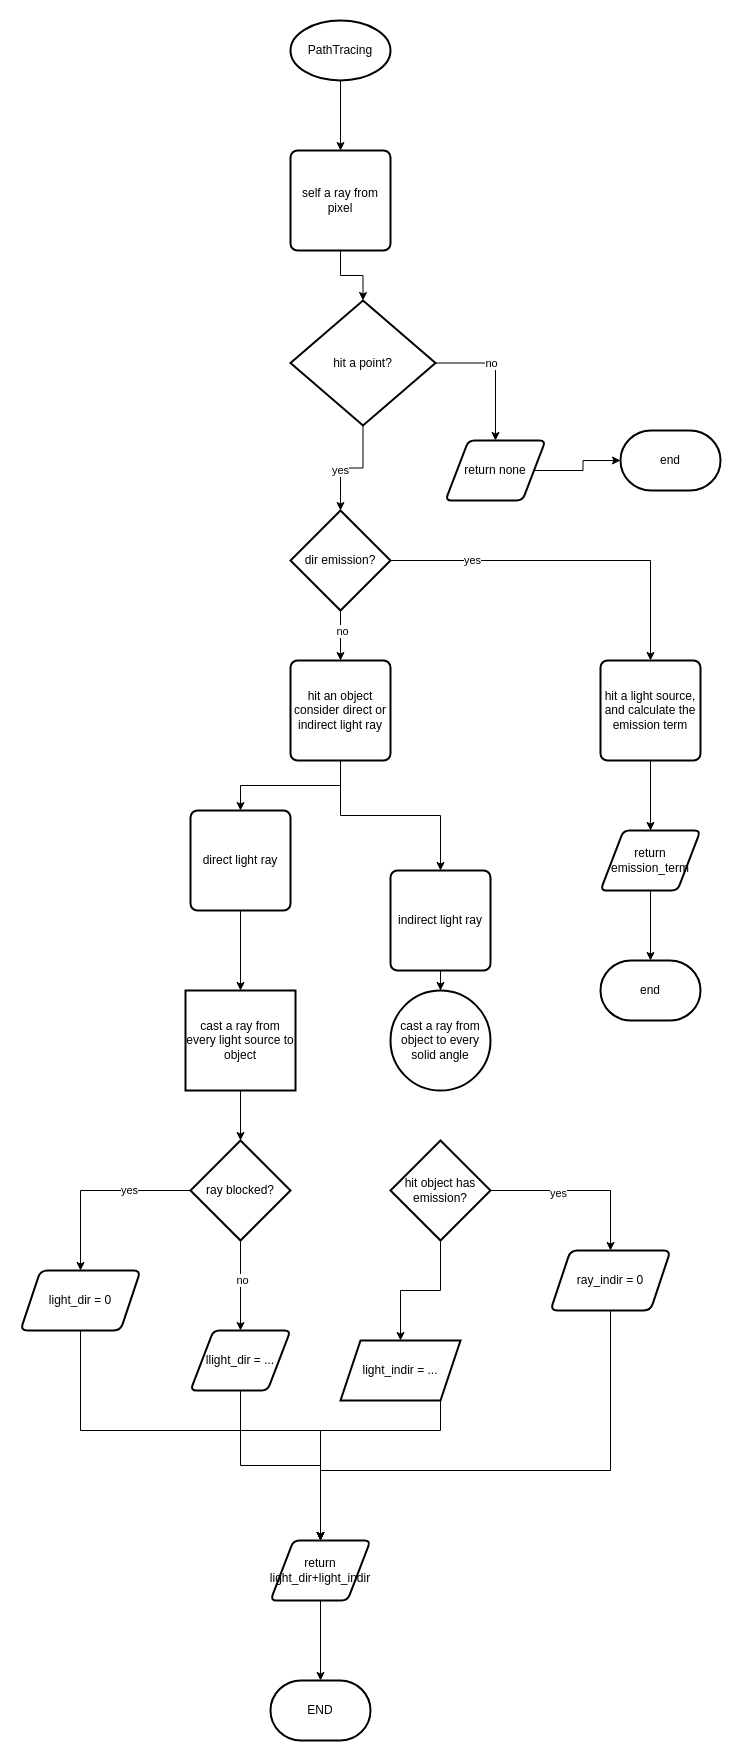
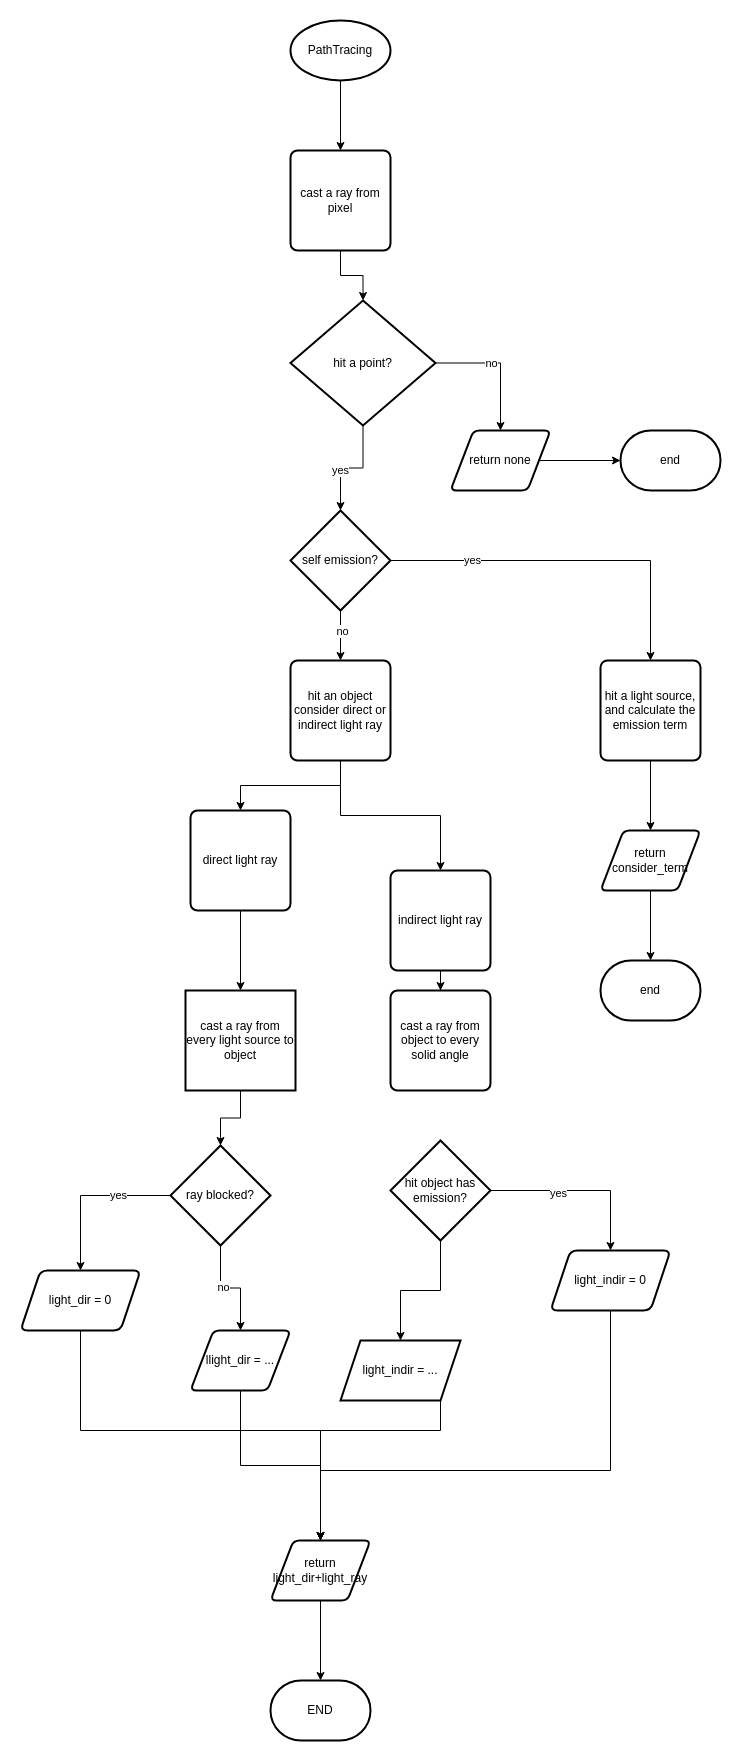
  <mxCell id="0" />
  <mxCell id="1" parent="0" />
  <mxCell id="2" style="edgeStyle=orthogonalEdgeStyle;rounded=0;orthogonalLoop=1;jettySize=auto;html=1;entryX=0.5;entryY=0;entryDx=0;entryDy=0;" edge="1" parent="1" source="3" target="4"><mxGeometry relative="1" as="geometry" /></mxCell>
  <mxCell id="3" value="PathTracing" style="strokeWidth=2;html=1;shape=mxgraph.flowchart.start_1;whiteSpace=wrap;" vertex="1" parent="1"><mxGeometry x="290" y="20" width="100" height="60" as="geometry" /></mxCell>
- <mxCell id="4" value="self a ray from pixel" style="rounded=1;whiteSpace=wrap;html=1;absoluteArcSize=1;arcSize=14;strokeWidth=2;" vertex="1" parent="1"><mxGeometry x="290" y="150" width="100" height="100" as="geometry" /></mxCell>
+ <mxCell id="4" value="cast a ray from pixel" style="rounded=1;whiteSpace=wrap;html=1;absoluteArcSize=1;arcSize=14;strokeWidth=2;" vertex="1" parent="1"><mxGeometry x="290" y="150" width="100" height="100" as="geometry" /></mxCell>
  <mxCell id="5" style="edgeStyle=orthogonalEdgeStyle;rounded=0;orthogonalLoop=1;jettySize=auto;html=1;" edge="1" parent="1" source="9" target="52"><mxGeometry relative="1" as="geometry"><mxPoint x="500" y="430" as="targetPoint" /></mxGeometry></mxCell>
  <mxCell id="6" value="no" style="edgeLabel;html=1;align=center;verticalAlign=middle;resizable=0;points=[];" vertex="1" connectable="0" parent="5"><mxGeometry x="-0.794" y="-3" relative="1" as="geometry"><mxPoint x="41" y="-3" as="offset" /></mxGeometry></mxCell>
  <mxCell id="7" style="edgeStyle=orthogonalEdgeStyle;rounded=0;orthogonalLoop=1;jettySize=auto;html=1;entryX=0.5;entryY=0;entryDx=0;entryDy=0;entryPerimeter=0;" edge="1" parent="1" source="9" target="14"><mxGeometry relative="1" as="geometry"><mxPoint x="340" y="520" as="targetPoint" /></mxGeometry></mxCell>
  <mxCell id="8" value="yes" style="edgeLabel;html=1;align=center;verticalAlign=middle;resizable=0;points=[];" vertex="1" connectable="0" parent="7"><mxGeometry x="0.238" y="-1" relative="1" as="geometry"><mxPoint as="offset" /></mxGeometry></mxCell>
  <mxCell id="9" value="hit a point?" style="strokeWidth=2;html=1;shape=mxgraph.flowchart.decision;whiteSpace=wrap;" vertex="1" parent="1"><mxGeometry x="290" y="300" width="145" height="125" as="geometry" /></mxCell>
  <mxCell id="10" style="edgeStyle=orthogonalEdgeStyle;rounded=0;orthogonalLoop=1;jettySize=auto;html=1;entryX=0.5;entryY=0;entryDx=0;entryDy=0;entryPerimeter=0;" edge="1" parent="1" source="4" target="9"><mxGeometry relative="1" as="geometry" /></mxCell>
  <mxCell id="11" value="yes" style="edgeStyle=orthogonalEdgeStyle;rounded=0;orthogonalLoop=1;jettySize=auto;html=1;entryX=0.5;entryY=0;entryDx=0;entryDy=0;" edge="1" parent="1" source="14" target="15"><mxGeometry x="-0.545" relative="1" as="geometry"><mxPoint x="510" y="670" as="targetPoint" /><mxPoint as="offset" /></mxGeometry></mxCell>
  <mxCell id="12" style="edgeStyle=orthogonalEdgeStyle;rounded=0;orthogonalLoop=1;jettySize=auto;html=1;entryX=0.5;entryY=0;entryDx=0;entryDy=0;" edge="1" parent="1" source="14" target="20"><mxGeometry relative="1" as="geometry"><mxPoint x="340" y="730" as="targetPoint" /></mxGeometry></mxCell>
  <mxCell id="13" value="no" style="edgeLabel;html=1;align=center;verticalAlign=middle;resizable=0;points=[];" vertex="1" connectable="0" parent="12"><mxGeometry x="-0.204" y="1" relative="1" as="geometry"><mxPoint as="offset" /></mxGeometry></mxCell>
- <mxCell id="14" value="dir emission?" style="strokeWidth=2;html=1;shape=mxgraph.flowchart.decision;whiteSpace=wrap;" vertex="1" parent="1"><mxGeometry x="290" y="510" width="100" height="100" as="geometry" /></mxCell>
+ <mxCell id="14" value="self emission?" style="strokeWidth=2;html=1;shape=mxgraph.flowchart.decision;whiteSpace=wrap;" vertex="1" parent="1"><mxGeometry x="290" y="510" width="100" height="100" as="geometry" /></mxCell>
  <mxCell id="15" value="hit a light source, and calculate the emission term" style="rounded=1;whiteSpace=wrap;html=1;absoluteArcSize=1;arcSize=14;strokeWidth=2;" vertex="1" parent="1"><mxGeometry x="600" y="660" width="100" height="100" as="geometry" /></mxCell>
  <mxCell id="16" value="end" style="strokeWidth=2;html=1;shape=mxgraph.flowchart.terminator;whiteSpace=wrap;" vertex="1" parent="1"><mxGeometry x="600" y="960" width="100" height="60" as="geometry" /></mxCell>
  <mxCell id="17" style="edgeStyle=orthogonalEdgeStyle;rounded=0;orthogonalLoop=1;jettySize=auto;html=1;" edge="1" parent="1" source="15" target="49"><mxGeometry relative="1" as="geometry" /></mxCell>
  <mxCell id="18" style="edgeStyle=orthogonalEdgeStyle;rounded=0;orthogonalLoop=1;jettySize=auto;html=1;" edge="1" parent="1" source="20" target="21"><mxGeometry relative="1" as="geometry" /></mxCell>
  <mxCell id="19" style="edgeStyle=orthogonalEdgeStyle;rounded=0;orthogonalLoop=1;jettySize=auto;html=1;" edge="1" parent="1" source="20" target="23"><mxGeometry relative="1" as="geometry" /></mxCell>
  <mxCell id="20" value="hit an object&lt;br&gt;consider direct or indirect light ray" style="rounded=1;whiteSpace=wrap;html=1;absoluteArcSize=1;arcSize=14;strokeWidth=2;" vertex="1" parent="1"><mxGeometry x="290" y="660" width="100" height="100" as="geometry" /></mxCell>
  <mxCell id="21" value="direct light ray" style="rounded=1;whiteSpace=wrap;html=1;absoluteArcSize=1;arcSize=14;strokeWidth=2;" vertex="1" parent="1"><mxGeometry x="190" y="810" width="100" height="100" as="geometry" /></mxCell>
  <mxCell id="22" value="" style="edgeStyle=orthogonalEdgeStyle;rounded=0;orthogonalLoop=1;jettySize=auto;html=1;" edge="1" parent="1" source="23" target="33"><mxGeometry relative="1" as="geometry" /></mxCell>
  <mxCell id="23" value="indirect light ray" style="rounded=1;whiteSpace=wrap;html=1;absoluteArcSize=1;arcSize=14;strokeWidth=2;" vertex="1" parent="1"><mxGeometry x="390" y="870" width="100" height="100" as="geometry" /></mxCell>
  <mxCell id="24" value="cast a ray from every light source to object" style="whiteSpace=wrap;html=1;absoluteArcSize=1;arcSize=14;strokeWidth=2;rounded=0;" vertex="1" parent="1"><mxGeometry x="185" y="990" width="110" height="100" as="geometry" /></mxCell>
  <mxCell id="25" style="edgeStyle=orthogonalEdgeStyle;rounded=0;orthogonalLoop=1;jettySize=auto;html=1;entryX=0.5;entryY=0;entryDx=0;entryDy=0;" edge="1" parent="1" source="29" target="40"><mxGeometry relative="1" as="geometry"><mxPoint x="85" y="1260" as="targetPoint" /></mxGeometry></mxCell>
  <mxCell id="26" value="yes" style="edgeLabel;html=1;align=center;verticalAlign=middle;resizable=0;points=[];" vertex="1" connectable="0" parent="25"><mxGeometry x="-0.352" y="-1" relative="1" as="geometry"><mxPoint as="offset" /></mxGeometry></mxCell>
  <mxCell id="27" style="edgeStyle=orthogonalEdgeStyle;rounded=0;orthogonalLoop=1;jettySize=auto;html=1;entryX=0.5;entryY=0;entryDx=0;entryDy=0;" edge="1" parent="1" source="29" target="32"><mxGeometry relative="1" as="geometry"><mxPoint x="235" y="1310" as="targetPoint" /></mxGeometry></mxCell>
  <mxCell id="28" value="no" style="edgeLabel;html=1;align=center;verticalAlign=middle;resizable=0;points=[];" vertex="1" connectable="0" parent="27"><mxGeometry x="-0.141" y="1" relative="1" as="geometry"><mxPoint as="offset" /></mxGeometry></mxCell>
- <mxCell id="29" value="ray blocked?" style="strokeWidth=2;html=1;shape=mxgraph.flowchart.decision;whiteSpace=wrap;" vertex="1" parent="1"><mxGeometry x="190" y="1140" width="100" height="100" as="geometry" /></mxCell>
+ <mxCell id="29" value="ray blocked?" style="strokeWidth=2;html=1;shape=mxgraph.flowchart.decision;whiteSpace=wrap;" vertex="1" parent="1"><mxGeometry x="170" y="1145" width="100" height="100" as="geometry" /></mxCell>
  <mxCell id="30" style="edgeStyle=orthogonalEdgeStyle;rounded=0;orthogonalLoop=1;jettySize=auto;html=1;entryX=0.5;entryY=0;entryDx=0;entryDy=0;entryPerimeter=0;" edge="1" parent="1" source="24" target="29"><mxGeometry relative="1" as="geometry" /></mxCell>
  <mxCell id="31" style="edgeStyle=orthogonalEdgeStyle;rounded=0;orthogonalLoop=1;jettySize=auto;html=1;" edge="1" parent="1" source="32" target="46"><mxGeometry relative="1" as="geometry" /></mxCell>
  <mxCell id="32" value="llight_dir = ..." style="shape=parallelogram;html=1;strokeWidth=2;perimeter=parallelogramPerimeter;whiteSpace=wrap;rounded=1;arcSize=12;size=0.23;" vertex="1" parent="1"><mxGeometry x="190" y="1330" width="100" height="60" as="geometry" /></mxCell>
- <mxCell id="33" value="cast a ray from object to every solid angle" style="ellipse;whiteSpace=wrap;html=1;absoluteArcSize=1;arcSize=14;strokeWidth=2;" vertex="1" parent="1"><mxGeometry x="390" y="990" width="100" height="100" as="geometry" /></mxCell>
+ <mxCell id="33" value="cast a ray from object to every solid angle" style="rounded=1;whiteSpace=wrap;html=1;absoluteArcSize=1;arcSize=14;strokeWidth=2;" vertex="1" parent="1"><mxGeometry x="390" y="990" width="100" height="100" as="geometry" /></mxCell>
  <mxCell id="34" value="" style="edgeStyle=orthogonalEdgeStyle;rounded=0;orthogonalLoop=1;jettySize=auto;html=1;entryX=0.5;entryY=0;entryDx=0;entryDy=0;" edge="1" parent="1" source="37" target="44"><mxGeometry relative="1" as="geometry"><mxPoint x="590" y="1190" as="targetPoint" /></mxGeometry></mxCell>
  <mxCell id="35" value="yes" style="edgeLabel;html=1;align=center;verticalAlign=middle;resizable=0;points=[];" vertex="1" connectable="0" parent="34"><mxGeometry x="-0.254" y="-2" relative="1" as="geometry"><mxPoint as="offset" /></mxGeometry></mxCell>
  <mxCell id="36" value="" style="edgeStyle=orthogonalEdgeStyle;rounded=0;orthogonalLoop=1;jettySize=auto;html=1;" edge="1" parent="1" source="37" target="42"><mxGeometry relative="1" as="geometry" /></mxCell>
  <mxCell id="37" value="hit object has emission?" style="strokeWidth=2;html=1;shape=mxgraph.flowchart.decision;whiteSpace=wrap;" vertex="1" parent="1"><mxGeometry x="390" y="1140" width="100" height="100" as="geometry" /></mxCell>
  <mxCell id="38" style="edgeStyle=orthogonalEdgeStyle;rounded=0;orthogonalLoop=1;jettySize=auto;html=1;exitX=0.5;exitY=1;exitDx=0;exitDy=0;" edge="1" parent="1" source="21" target="24"><mxGeometry relative="1" as="geometry" /></mxCell>
  <mxCell id="39" style="edgeStyle=orthogonalEdgeStyle;rounded=0;orthogonalLoop=1;jettySize=auto;html=1;" edge="1" parent="1" source="40" target="46"><mxGeometry relative="1" as="geometry"><Array as="points"><mxPoint x="80" y="1430" /><mxPoint x="320" y="1430" /></Array></mxGeometry></mxCell>
  <mxCell id="40" value="light_dir = 0" style="shape=parallelogram;perimeter=parallelogramPerimeter;whiteSpace=wrap;html=1;fixedSize=1;rounded=1;arcSize=14;strokeWidth=2;" vertex="1" parent="1"><mxGeometry x="20" y="1270" width="120" height="60" as="geometry" /></mxCell>
  <mxCell id="41" style="edgeStyle=orthogonalEdgeStyle;rounded=0;orthogonalLoop=1;jettySize=auto;html=1;" edge="1" parent="1" source="42" target="46"><mxGeometry relative="1" as="geometry"><Array as="points"><mxPoint x="440" y="1430" /><mxPoint x="320" y="1430" /></Array></mxGeometry></mxCell>
  <mxCell id="42" value="light_indir = ..." style="shape=parallelogram;perimeter=parallelogramPerimeter;whiteSpace=wrap;html=1;fixedSize=1;strokeWidth=2;" vertex="1" parent="1"><mxGeometry x="340" y="1340" width="120" height="60" as="geometry" /></mxCell>
  <mxCell id="43" style="edgeStyle=orthogonalEdgeStyle;rounded=0;orthogonalLoop=1;jettySize=auto;html=1;" edge="1" parent="1" source="44" target="46"><mxGeometry relative="1" as="geometry"><Array as="points"><mxPoint x="610" y="1470" /><mxPoint x="320" y="1470" /></Array></mxGeometry></mxCell>
- <mxCell id="44" value="ray_indir = 0" style="shape=parallelogram;perimeter=parallelogramPerimeter;whiteSpace=wrap;html=1;fixedSize=1;rounded=1;arcSize=14;strokeWidth=2;" vertex="1" parent="1"><mxGeometry x="550" y="1250" width="120" height="60" as="geometry" /></mxCell>
+ <mxCell id="44" value="light_indir = 0" style="shape=parallelogram;perimeter=parallelogramPerimeter;whiteSpace=wrap;html=1;fixedSize=1;rounded=1;arcSize=14;strokeWidth=2;" vertex="1" parent="1"><mxGeometry x="550" y="1250" width="120" height="60" as="geometry" /></mxCell>
  <mxCell id="45" style="edgeStyle=orthogonalEdgeStyle;rounded=0;orthogonalLoop=1;jettySize=auto;html=1;" edge="1" parent="1" source="46" target="47"><mxGeometry relative="1" as="geometry" /></mxCell>
- <mxCell id="46" value="return light_dir+light_indir" style="shape=parallelogram;html=1;strokeWidth=2;perimeter=parallelogramPerimeter;whiteSpace=wrap;rounded=1;arcSize=12;size=0.23;" vertex="1" parent="1"><mxGeometry x="270" y="1540" width="100" height="60" as="geometry" /></mxCell>
+ <mxCell id="46" value="return light_dir+light_ray" style="shape=parallelogram;html=1;strokeWidth=2;perimeter=parallelogramPerimeter;whiteSpace=wrap;rounded=1;arcSize=12;size=0.23;" vertex="1" parent="1"><mxGeometry x="270" y="1540" width="100" height="60" as="geometry" /></mxCell>
  <mxCell id="47" value="END" style="strokeWidth=2;html=1;shape=mxgraph.flowchart.terminator;whiteSpace=wrap;" vertex="1" parent="1"><mxGeometry x="270" y="1680" width="100" height="60" as="geometry" /></mxCell>
  <mxCell id="48" style="edgeStyle=orthogonalEdgeStyle;rounded=0;orthogonalLoop=1;jettySize=auto;html=1;" edge="1" parent="1" source="49" target="16"><mxGeometry relative="1" as="geometry" /></mxCell>
- <mxCell id="49" value="return emission_term" style="shape=parallelogram;html=1;strokeWidth=2;perimeter=parallelogramPerimeter;whiteSpace=wrap;rounded=1;arcSize=12;size=0.23;" vertex="1" parent="1"><mxGeometry x="600" y="830" width="100" height="60" as="geometry" /></mxCell>
+ <mxCell id="49" value="return consider_term" style="shape=parallelogram;html=1;strokeWidth=2;perimeter=parallelogramPerimeter;whiteSpace=wrap;rounded=1;arcSize=12;size=0.23;" vertex="1" parent="1"><mxGeometry x="600" y="830" width="100" height="60" as="geometry" /></mxCell>
  <mxCell id="50" value="end" style="strokeWidth=2;html=1;shape=mxgraph.flowchart.terminator;whiteSpace=wrap;" vertex="1" parent="1"><mxGeometry x="620" y="430" width="100" height="60" as="geometry" /></mxCell>
  <mxCell id="51" style="edgeStyle=orthogonalEdgeStyle;rounded=0;orthogonalLoop=1;jettySize=auto;html=1;" edge="1" parent="1" source="52" target="50"><mxGeometry relative="1" as="geometry" /></mxCell>
- <mxCell id="52" value="return none" style="shape=parallelogram;html=1;strokeWidth=2;perimeter=parallelogramPerimeter;whiteSpace=wrap;rounded=1;arcSize=12;size=0.23;" vertex="1" parent="1"><mxGeometry x="445" y="440" width="100" height="60" as="geometry" /></mxCell>
+ <mxCell id="52" value="return none" style="shape=parallelogram;html=1;strokeWidth=2;perimeter=parallelogramPerimeter;whiteSpace=wrap;rounded=1;arcSize=12;size=0.23;" vertex="1" parent="1"><mxGeometry x="450" y="430" width="100" height="60" as="geometry" /></mxCell>
